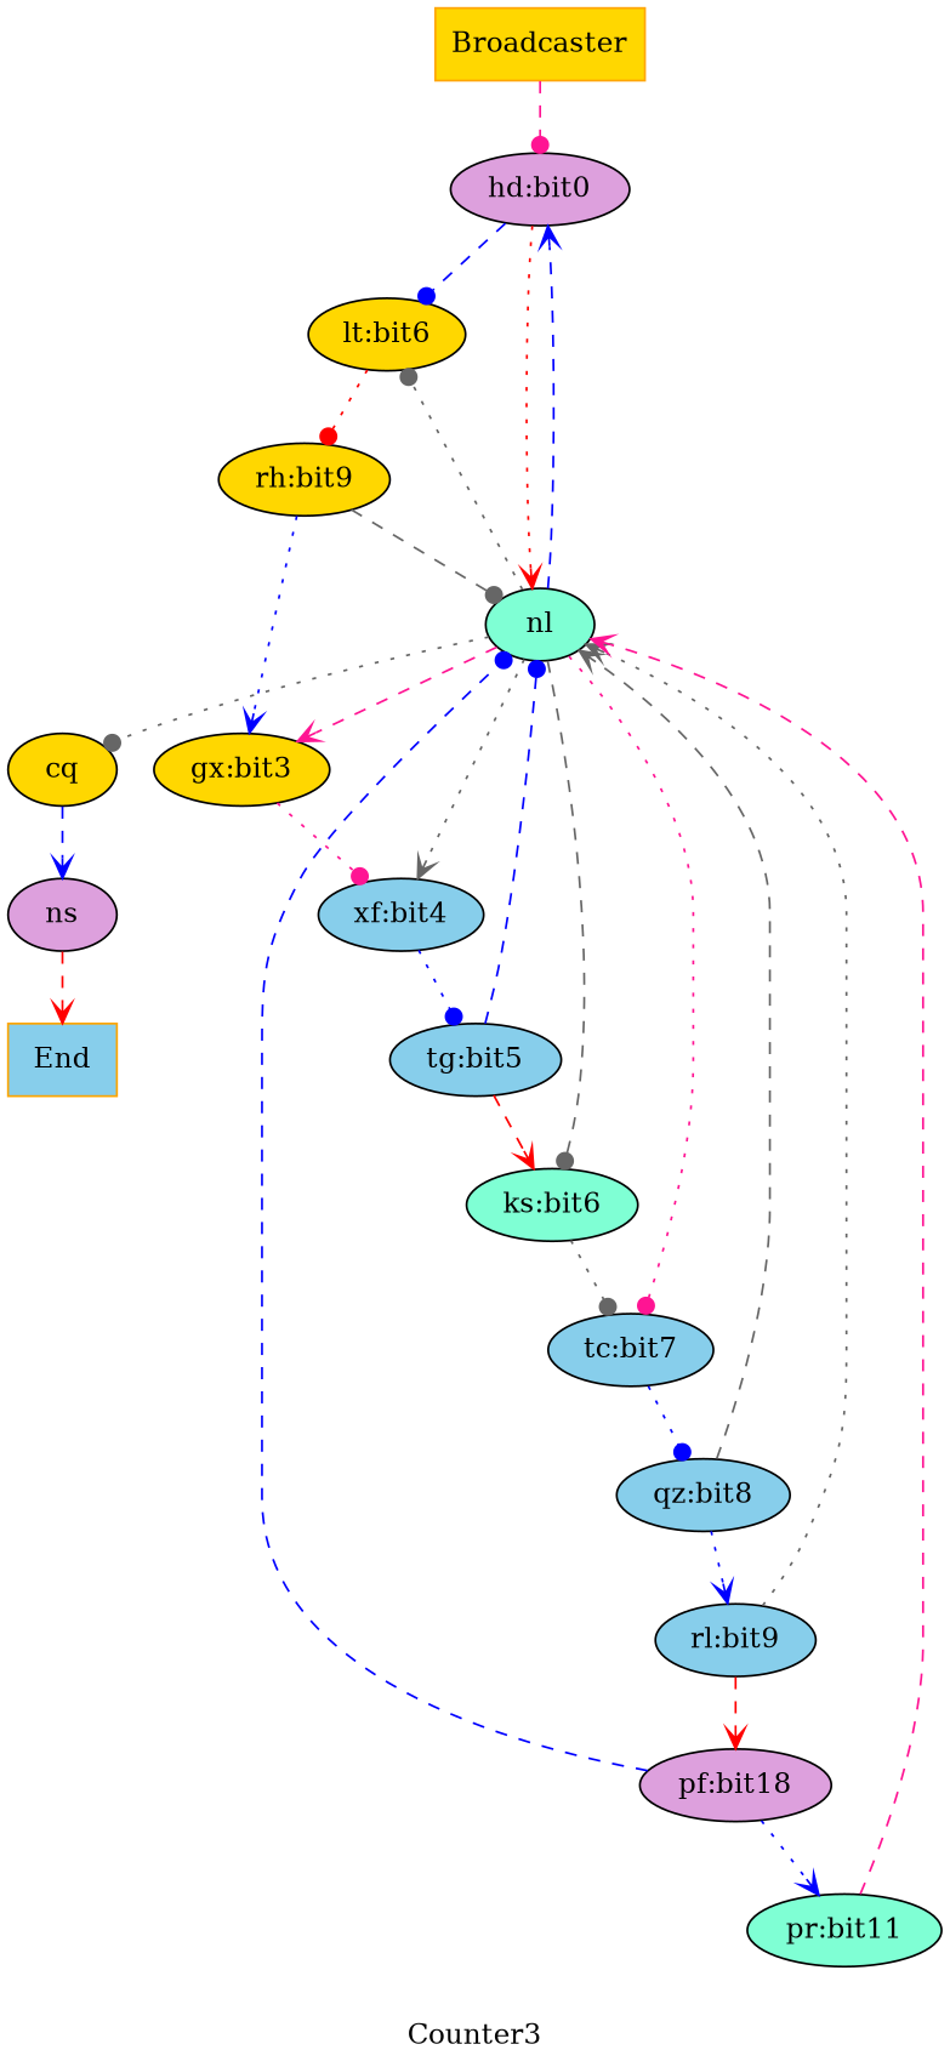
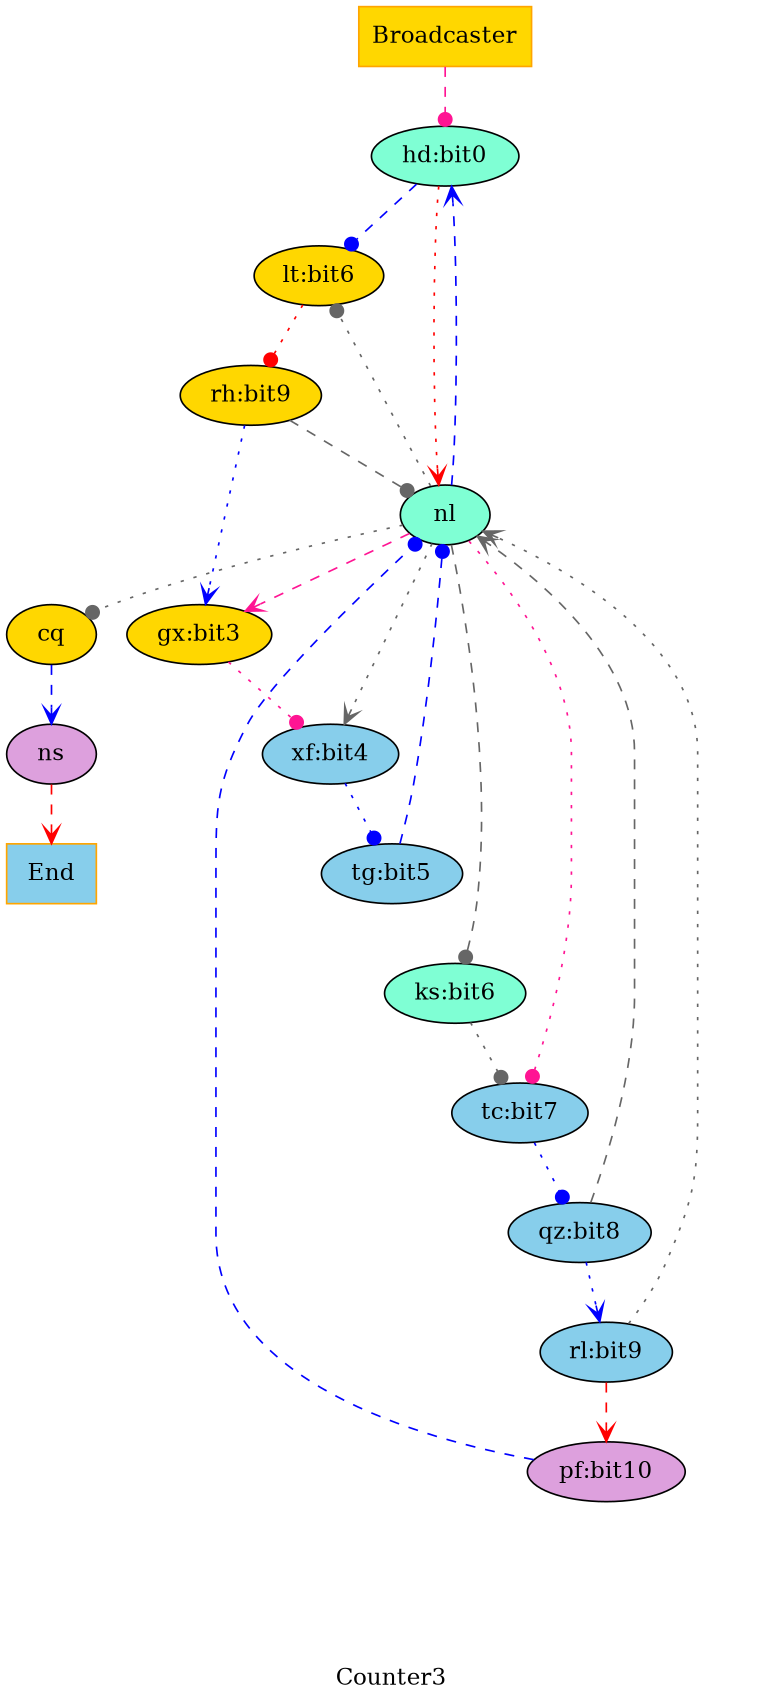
  digraph {
    label=Counter3
    node [color=black fillcolor=skyblue style=filled]
    edge [arrowhead=dot color=blue style=dashed]
    n1 [color=orange fillcolor=gold label=Broadcaster shape=box]
-   n2 [fillcolor=plum label="hd:bit0"]
+   n2 [fillcolor=aquamarine label="hd:bit0"]
    n3 [fillcolor=gold label="lt:bit6"]
    nl [fillcolor=aquamarine]
    n5 [color=orange label=End shape=box]
    n6 [fillcolor=gold label="rh:bit9"]
    n7 [fillcolor=gold label="gx:bit3"]
    n8 [label="xf:bit4"]
    n9 [fillcolor=aquamarine label="ks:bit6"]
    n10 [label="tc:bit7"]
    cq [fillcolor=gold]
    n12 [label="tg:bit5"]
    n13 [label="qz:bit8"]
    n14 [label="rl:bit9"]
-   n15 [fillcolor=plum label="pf:bit18"]
-   n16 [fillcolor=aquamarine label="pr:bit11"]
+   n15 [fillcolor=plum label="pf:bit10"]
    ns [fillcolor=plum]
    n1 -> n2 [color=deeppink]
    n2 -> n3
    n2 -> nl [arrowhead=vee color=red style=dotted]
    n3 -> n6 [color=red style=dotted]
    nl -> n2 [arrowhead=vee]
    nl -> n3 [color=gray40 style=dotted]
    nl -> n7 [arrowhead=vee color=deeppink]
    nl -> n8 [arrowhead=vee color=gray40 style=dotted]
    nl -> n9 [color=gray40]
    nl -> n10 [color=deeppink style=dotted]
    nl -> cq [color=gray40 style=dotted]
    n6 -> nl [color=gray40]
    n6 -> n7 [arrowhead=vee style=dotted]
    n7 -> n8 [color=deeppink style=dotted]
    n8 -> n12 [style=dotted]
    n9 -> n10 [color=gray40 style=dotted]
    n10 -> n13 [style=dotted]
    cq -> ns [arrowhead=vee]
    n12 -> nl
-   n12 -> n9 [arrowhead=vee color=red]
    n13 -> nl [arrowhead=vee color=gray40]
    n13 -> n14 [arrowhead=vee style=dotted]
    n14 -> nl [arrowhead=vee color=gray40 style=dotted]
    n14 -> n15 [arrowhead=vee color=red]
    n15 -> nl
-   n15 -> n16 [arrowhead=vee style=dotted]
-   n16 -> nl [arrowhead=vee color=deeppink]
    ns -> n5 [arrowhead=vee color=red]
  }
